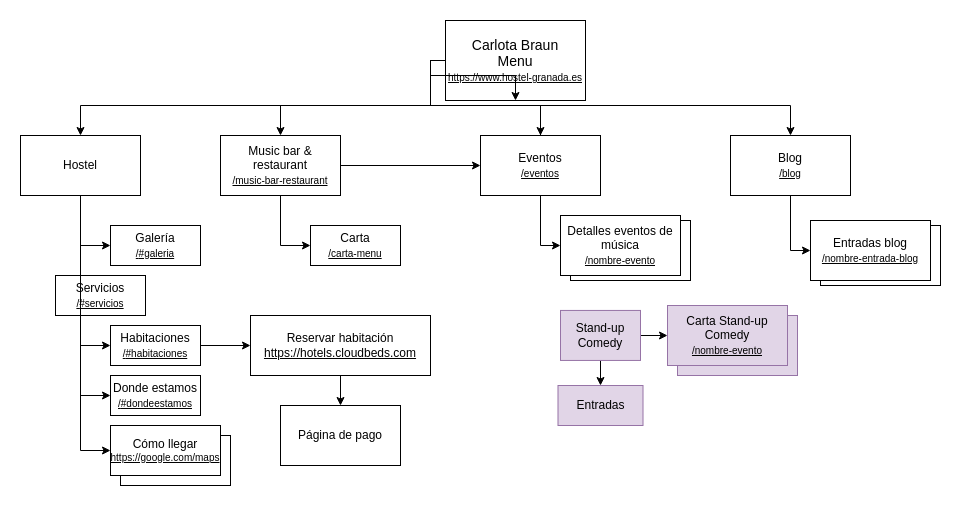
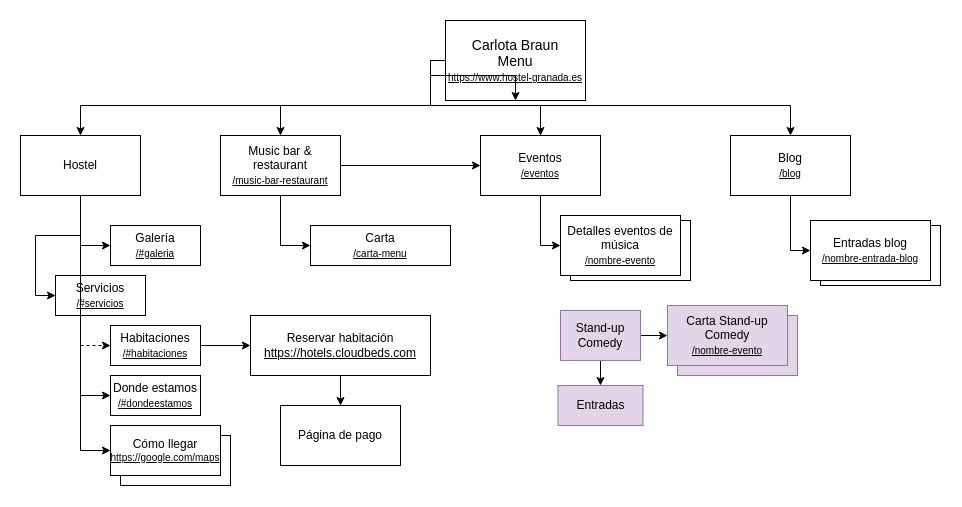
  <mxCell id="0" />
  <mxCell id="1" parent="0" />
  <mxCell id="2" value="" style="rounded=0;whiteSpace=wrap;html=1;fillColor=#e1d5e7;strokeColor=#9673a6;" vertex="1" parent="1"><mxGeometry x="677" y="315" width="120" height="60" as="geometry" /></mxCell>
  <mxCell id="3" value="" style="rounded=0;whiteSpace=wrap;html=1;" vertex="1" parent="1"><mxGeometry x="120" y="435" width="110" height="50" as="geometry" /></mxCell>
  <mxCell id="4" value="" style="rounded=0;whiteSpace=wrap;html=1;" vertex="1" parent="1"><mxGeometry x="570" y="220" width="120" height="60" as="geometry" /></mxCell>
  <mxCell id="5" style="edgeStyle=orthogonalEdgeStyle;rounded=0;orthogonalLoop=1;jettySize=auto;html=1;fontSize=10;" edge="1" parent="1" source="9" target="20"><mxGeometry relative="1" as="geometry"><Array as="points"><mxPoint x="430" y="105" /><mxPoint x="80" y="105" /></Array></mxGeometry></mxCell>
  <mxCell id="6" style="edgeStyle=orthogonalEdgeStyle;rounded=0;orthogonalLoop=1;jettySize=auto;html=1;fontSize=10;" edge="1" parent="1" source="9" target="23"><mxGeometry relative="1" as="geometry"><Array as="points"><mxPoint x="430" y="105" /><mxPoint x="280" y="105" /></Array></mxGeometry></mxCell>
  <mxCell id="7" style="edgeStyle=orthogonalEdgeStyle;rounded=0;orthogonalLoop=1;jettySize=auto;html=1;fontSize=10;entryX=0.5;entryY=0;entryDx=0;entryDy=0;" edge="1" parent="1" source="9" target="28"><mxGeometry relative="1" as="geometry"><Array as="points"><mxPoint x="430" y="105" /><mxPoint x="540" y="105" /></Array></mxGeometry></mxCell>
  <mxCell id="8" style="edgeStyle=orthogonalEdgeStyle;rounded=0;orthogonalLoop=1;jettySize=auto;html=1;fontSize=10;" edge="1" parent="1" source="9" target="31"><mxGeometry relative="1" as="geometry"><Array as="points"><mxPoint x="430" y="105" /><mxPoint x="790" y="105" /></Array></mxGeometry></mxCell>
  <mxCell id="9" value="&lt;font style=&quot;font-size: 14px&quot;&gt;Carlota Braun&lt;br&gt;Menu&lt;/font&gt;&lt;br&gt;&lt;font style=&quot;font-size: 10px&quot;&gt;&lt;u&gt;https://www.hostel-granada.es&lt;/u&gt;&lt;/font&gt;" style="rounded=0;whiteSpace=wrap;html=1;" vertex="1" parent="1"><mxGeometry x="445" y="20" width="140" height="80" as="geometry" /></mxCell>
  <mxCell id="10" value="Servicios&lt;br&gt;&lt;font style=&quot;font-size: 10px&quot;&gt;&lt;u style=&quot;font-size: 12px&quot;&gt;&lt;span style=&quot;font-size: 10px&quot;&gt;/&lt;/span&gt;&lt;/u&gt;&lt;u&gt;#servicios&lt;/u&gt;&lt;/font&gt;" style="whiteSpace=wrap;html=1;" vertex="1" parent="1"><mxGeometry x="55" y="275" width="90" height="40" as="geometry" /></mxCell>
  <mxCell id="11" value="Galería&lt;br&gt;&lt;font style=&quot;font-size: 10px&quot;&gt;&lt;u style=&quot;font-size: 12px&quot;&gt;&lt;span style=&quot;font-size: 10px&quot;&gt;/&lt;/span&gt;&lt;/u&gt;&lt;u&gt;#galeria&lt;/u&gt;&lt;/font&gt;" style="whiteSpace=wrap;html=1;" vertex="1" parent="1"><mxGeometry x="110" y="225" width="90" height="40" as="geometry" /></mxCell>
  <mxCell id="12" style="edgeStyle=orthogonalEdgeStyle;rounded=0;orthogonalLoop=1;jettySize=auto;html=1;" edge="1" parent="1" source="13" target="35"><mxGeometry relative="1" as="geometry"><Array as="points"><mxPoint x="280" y="345" /><mxPoint x="280" y="345" /></Array></mxGeometry></mxCell>
  <mxCell id="13" value="Habitaciones&lt;br&gt;&lt;font style=&quot;font-size: 10px&quot;&gt;&lt;u style=&quot;font-size: 12px&quot;&gt;&lt;span style=&quot;font-size: 10px&quot;&gt;/&lt;/span&gt;&lt;/u&gt;&lt;u&gt;#habitaciones&lt;/u&gt;&lt;/font&gt;" style="whiteSpace=wrap;html=1;" vertex="1" parent="1"><mxGeometry x="110" y="325" width="90" height="40" as="geometry" /></mxCell>
  <mxCell id="14" value="Donde estamos&lt;br&gt;&lt;font style=&quot;font-size: 10px&quot;&gt;&lt;u style=&quot;font-size: 12px&quot;&gt;&lt;span style=&quot;font-size: 10px&quot;&gt;/&lt;/span&gt;&lt;/u&gt;&lt;u&gt;#dondeestamos&lt;/u&gt;&lt;/font&gt;" style="whiteSpace=wrap;html=1;" vertex="1" parent="1"><mxGeometry x="110" y="375" width="90" height="40" as="geometry" /></mxCell>
- <mxCell id="15" style="edgeStyle=orthogonalEdgeStyle;rounded=0;orthogonalLoop=1;jettySize=auto;html=1;" edge="1" parent="1" source="20" target="13"><mxGeometry relative="1" as="geometry"><Array as="points"><mxPoint x="80" y="345" /></Array></mxGeometry></mxCell>
+ <mxCell id="15" style="edgeStyle=orthogonalEdgeStyle;rounded=0;orthogonalLoop=1;jettySize=auto;html=1;dashed=1;" edge="1" parent="1" source="20" target="13"><mxGeometry relative="1" as="geometry"><Array as="points"><mxPoint x="80" y="345" /></Array></mxGeometry></mxCell>
  <mxCell id="16" style="edgeStyle=orthogonalEdgeStyle;rounded=0;orthogonalLoop=1;jettySize=auto;html=1;entryX=0;entryY=0.5;entryDx=0;entryDy=0;" edge="1" parent="1" source="20" target="11"><mxGeometry relative="1" as="geometry" /></mxCell>
+ <mxCell id="17" style="edgeStyle=orthogonalEdgeStyle;rounded=0;orthogonalLoop=1;jettySize=auto;html=1;entryX=0;entryY=0.5;entryDx=0;entryDy=0;" edge="1" parent="1" source="20" target="10"><mxGeometry relative="1" as="geometry" /></mxCell>
  <mxCell id="18" style="edgeStyle=orthogonalEdgeStyle;rounded=0;orthogonalLoop=1;jettySize=auto;html=1;entryX=0;entryY=0.5;entryDx=0;entryDy=0;" edge="1" parent="1" source="20" target="14"><mxGeometry relative="1" as="geometry" /></mxCell>
  <mxCell id="19" style="edgeStyle=orthogonalEdgeStyle;rounded=0;orthogonalLoop=1;jettySize=auto;html=1;entryX=0;entryY=0.5;entryDx=0;entryDy=0;" edge="1" parent="1" source="20" target="37"><mxGeometry relative="1" as="geometry" /></mxCell>
  <mxCell id="20" value="Hostel" style="whiteSpace=wrap;html=1;" vertex="1" parent="1"><mxGeometry x="20" y="135" width="120" height="60" as="geometry" /></mxCell>
  <mxCell id="21" style="edgeStyle=orthogonalEdgeStyle;rounded=0;orthogonalLoop=1;jettySize=auto;html=1;entryX=0;entryY=0.5;entryDx=0;entryDy=0;" edge="1" parent="1" source="23" target="24"><mxGeometry relative="1" as="geometry" /></mxCell>
  <mxCell id="22" style="edgeStyle=orthogonalEdgeStyle;rounded=0;orthogonalLoop=1;jettySize=auto;html=1;" edge="1" parent="1" source="23" target="28"><mxGeometry relative="1" as="geometry" /></mxCell>
  <mxCell id="23" value="Music bar &amp;amp; restaurant&lt;br&gt;&lt;font style=&quot;font-size: 10px&quot;&gt;&lt;u&gt;/music-bar-restaurant&lt;/u&gt;&lt;/font&gt;" style="whiteSpace=wrap;html=1;" vertex="1" parent="1"><mxGeometry x="220" y="135" width="120" height="60" as="geometry" /></mxCell>
- <mxCell id="24" value="Carta&lt;br&gt;&lt;u&gt;&lt;font style=&quot;font-size: 10px&quot;&gt;/carta-menu&lt;/font&gt;&lt;/u&gt;" style="whiteSpace=wrap;html=1;" vertex="1" parent="1"><mxGeometry x="310" y="225" width="90" height="40" as="geometry" /></mxCell>
+ <mxCell id="24" value="Carta&lt;br&gt;&lt;u&gt;&lt;font style=&quot;font-size: 10px&quot;&gt;/carta-menu&lt;/font&gt;&lt;/u&gt;" style="whiteSpace=wrap;html=1;" vertex="1" parent="1"><mxGeometry x="310" y="225" width="140" height="40" as="geometry" /></mxCell>
  <mxCell id="25" style="edgeStyle=orthogonalEdgeStyle;rounded=0;orthogonalLoop=1;jettySize=auto;html=1;entryX=0;entryY=0.5;entryDx=0;entryDy=0;" edge="1" parent="1" source="28" target="29"><mxGeometry relative="1" as="geometry" /></mxCell>
  <mxCell id="26" style="edgeStyle=orthogonalEdgeStyle;rounded=0;orthogonalLoop=1;jettySize=auto;html=1;fontSize=10;entryX=0.5;entryY=1;entryDx=0;entryDy=0;" edge="1" parent="1" source="28" target="9"><mxGeometry relative="1" as="geometry"><Array as="points"><mxPoint x="540" y="105" /><mxPoint x="430" y="105" /><mxPoint x="430" y="75" /></Array></mxGeometry></mxCell>
  <mxCell id="27" style="edgeStyle=orthogonalEdgeStyle;rounded=0;orthogonalLoop=1;jettySize=auto;html=1;exitX=0.5;exitY=1;exitDx=0;exitDy=0;entryX=0;entryY=0.5;entryDx=0;entryDy=0;startArrow=none;" edge="1" parent="1" source="41" target="38"><mxGeometry relative="1" as="geometry"><Array as="points"><mxPoint x="600" y="335" /></Array></mxGeometry></mxCell>
  <mxCell id="28" value="Eventos&lt;br&gt;&lt;font style=&quot;font-size: 10px&quot;&gt;&lt;u&gt;/eventos&lt;/u&gt;&lt;/font&gt;" style="whiteSpace=wrap;html=1;" vertex="1" parent="1"><mxGeometry x="480" y="135" width="120" height="60" as="geometry" /></mxCell>
  <mxCell id="29" value="Detalles eventos de música&lt;br&gt;&lt;font style=&quot;font-size: 10px&quot;&gt;&lt;u&gt;/nombre-evento&lt;/u&gt;&lt;/font&gt;" style="whiteSpace=wrap;html=1;" vertex="1" parent="1"><mxGeometry x="560" y="215" width="120" height="60" as="geometry" /></mxCell>
  <mxCell id="30" style="edgeStyle=orthogonalEdgeStyle;rounded=0;orthogonalLoop=1;jettySize=auto;html=1;entryX=0;entryY=0.5;entryDx=0;entryDy=0;" edge="1" parent="1" source="31" target="33"><mxGeometry relative="1" as="geometry" /></mxCell>
  <mxCell id="31" value="Blog&lt;br&gt;&lt;u&gt;&lt;font style=&quot;font-size: 10px&quot;&gt;/blog&lt;br&gt;&lt;/font&gt;&lt;/u&gt;" style="whiteSpace=wrap;html=1;" vertex="1" parent="1"><mxGeometry x="730" y="135" width="120" height="60" as="geometry" /></mxCell>
  <mxCell id="32" value="" style="rounded=0;whiteSpace=wrap;html=1;" vertex="1" parent="1"><mxGeometry x="820" y="225" width="120" height="60" as="geometry" /></mxCell>
  <mxCell id="33" value="Entradas blog&lt;br&gt;&lt;u&gt;&lt;font style=&quot;font-size: 10px&quot;&gt;/nombre-entrada-blog&lt;/font&gt;&lt;/u&gt;" style="whiteSpace=wrap;html=1;" vertex="1" parent="1"><mxGeometry x="810" y="220" width="120" height="60" as="geometry" /></mxCell>
  <mxCell id="34" style="edgeStyle=orthogonalEdgeStyle;rounded=0;orthogonalLoop=1;jettySize=auto;html=1;fontSize=10;" edge="1" parent="1" source="35" target="36"><mxGeometry relative="1" as="geometry" /></mxCell>
  <mxCell id="35" value="Reservar habitación&lt;br&gt;&lt;u&gt;&lt;span style=&quot;font-size: 12px&quot;&gt;https://hotels.cloudbeds.com&lt;/span&gt;&lt;/u&gt;" style="whiteSpace=wrap;html=1;" vertex="1" parent="1"><mxGeometry x="250" y="315" width="180" height="60" as="geometry" /></mxCell>
  <mxCell id="36" value="Página de pago" style="whiteSpace=wrap;html=1;" vertex="1" parent="1"><mxGeometry x="280" y="405" width="120" height="60" as="geometry" /></mxCell>
  <mxCell id="37" value="&lt;font&gt;&lt;span style=&quot;font-size: 12px&quot;&gt;Cómo llegar&lt;/span&gt;&lt;br&gt;&lt;font&gt;&lt;u&gt;https://google.com/maps&lt;/u&gt;&lt;/font&gt;&lt;br&gt;&lt;/font&gt;" style="whiteSpace=wrap;html=1;fontSize=10;" vertex="1" parent="1"><mxGeometry x="110" y="425" width="110" height="50" as="geometry" /></mxCell>
  <mxCell id="38" value="Carta Stand-up Comedy&lt;br&gt;&lt;font style=&quot;font-size: 10px&quot;&gt;&lt;u&gt;/nombre-evento&lt;/u&gt;&lt;/font&gt;" style="whiteSpace=wrap;html=1;fillColor=#e1d5e7;strokeColor=#9673a6;" vertex="1" parent="1"><mxGeometry x="667" y="305" width="120" height="60" as="geometry" /></mxCell>
  <mxCell id="39" value="Entradas" style="whiteSpace=wrap;html=1;fillColor=#e1d5e7;strokeColor=#9673a6;" vertex="1" parent="1"><mxGeometry x="557.5" y="385" width="85" height="40" as="geometry" /></mxCell>
  <mxCell id="40" style="edgeStyle=orthogonalEdgeStyle;rounded=0;orthogonalLoop=1;jettySize=auto;html=1;" edge="1" parent="1" source="41" target="39"><mxGeometry relative="1" as="geometry" /></mxCell>
  <mxCell id="41" value="Stand-up Comedy" style="whiteSpace=wrap;html=1;fillColor=#e1d5e7;strokeColor=#9673a6;" vertex="1" parent="1"><mxGeometry x="560" y="309.94" width="80" height="50" as="geometry" /></mxCell>
